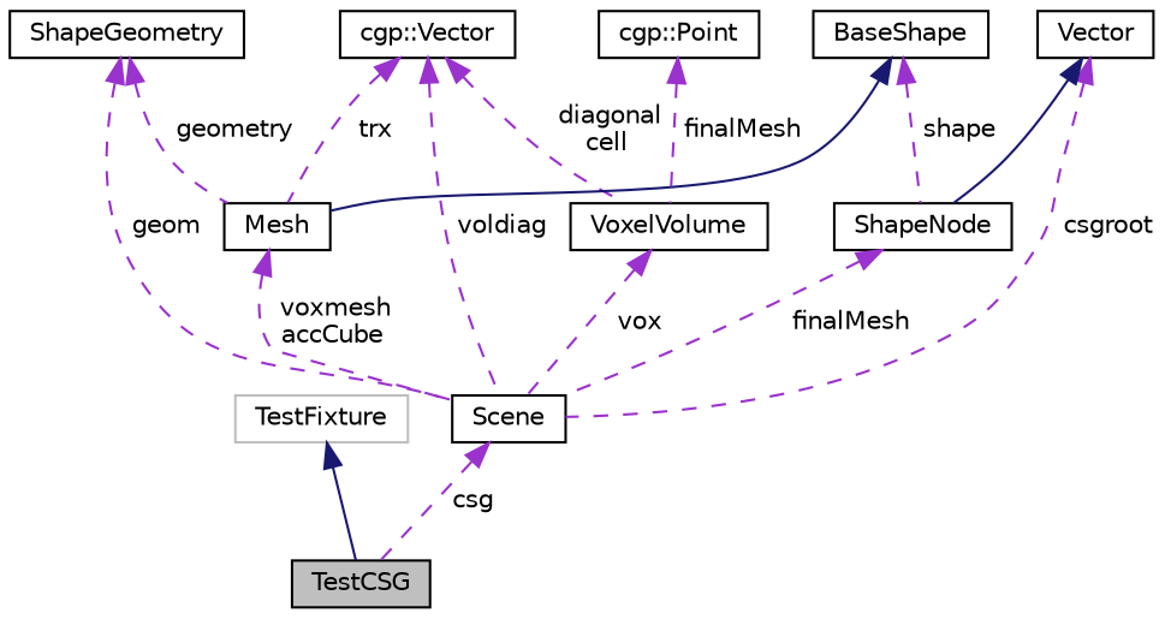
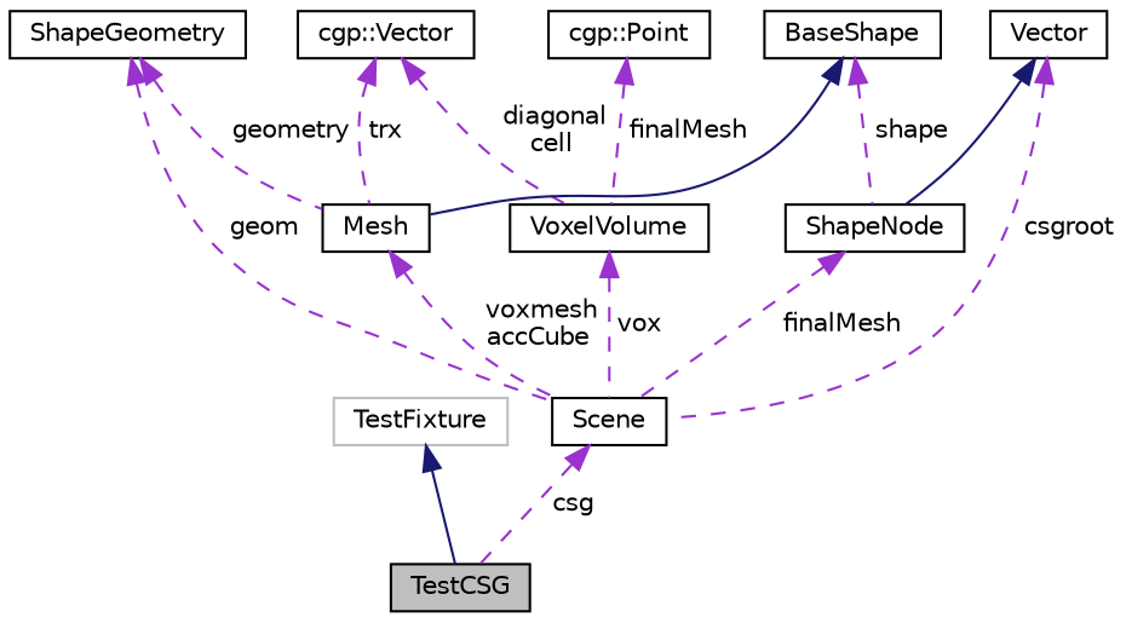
  digraph {
    node [color=black fillcolor=white fontname=Helvetica fontsize=10 shape=record style=filled]
    edge [color=darkorchid3 dir=back fontname=Helvetica fontsize=10 labelfontname=Helvetica labelfontsize=10 style=dashed]
    n1 [fillcolor=grey75 fontcolor=black height=0.2 label=TestCSG width=0.4]
    n2 [color=grey75 height=0.2 label=TestFixture width=0.4]
    n3 [height=0.2 label=Scene width=0.4]
    n4 [height=0.2 label=ShapeGeometry width=0.4]
    n5 [height=0.2 label=Mesh width=0.4]
    n6 [height=0.2 label="cgp::Vector" width=0.4]
    n7 [height=0.2 label=VoxelVolume width=0.4]
    n8 [height=0.2 label=ShapeNode width=0.4]
    n9 [height=0.2 label=Vector width=0.4]
    n10 [height=0.2 label=BaseShape width=0.4]
    n11 [height=0.2 label="cgp::Point" width=0.4]
    n2 -> n1 [color=midnightblue style=solid]
    n3 -> n1 [label=" csg"]
    n4 -> n3 [label=" geom"]
    n4 -> n5 [label=" geometry"]
    n5 -> n3 [label=" voxmesh\naccCube"]
-   n6 -> n3 [label=" voldiag"]
    n6 -> n5 [label=" trx"]
    n6 -> n7 [label=" diagonal\ncell"]
    n7 -> n3 [label=" vox"]
    n8 -> n3 [label=" finalMesh"]
    n9 -> n3 [label=" csgroot"]
    n9 -> n8 [color=midnightblue style=solid]
    n10 -> n5 [color=midnightblue style=solid]
    n10 -> n8 [label=" shape"]
    n11 -> n7 [label=" finalMesh"]
  }
